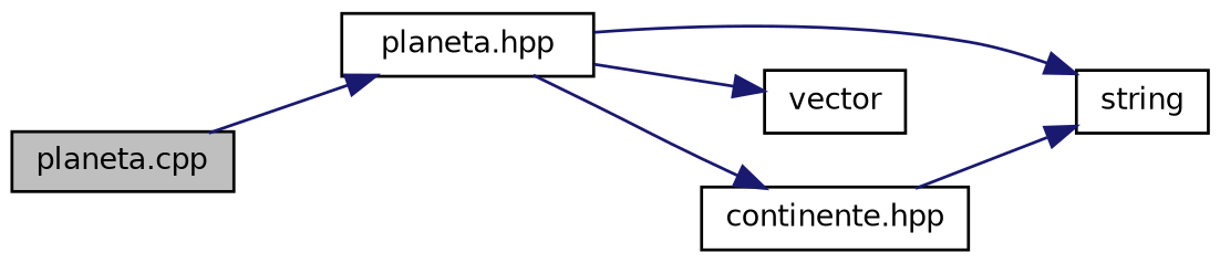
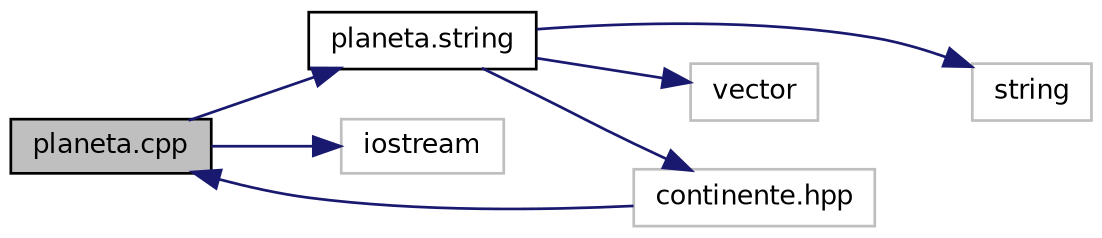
  digraph {
    rankdir=LR
    node [color=black fillcolor=white fontname=Helvetica fontsize=10 shape=record style=filled]
    edge [color=midnightblue fontname=Helvetica fontsize=10 labelfontname=Helvetica labelfontsize=10 style=solid]
    n1 [fillcolor=grey75 fontcolor=black height=0.2 label="planeta.cpp" width=0.4]
-   n2 [height=0.2 label="planeta.hpp" width=0.4]
-   n4 [height=0.2 label="continente.hpp" width=0.4]
-   n5 [height=0.2 label=string width=0.4]
-   n6 [height=0.2 label=vector width=0.4]
+   n2 [height=0.2 label="planeta.string" width=0.4]
+   n3 [color=grey75 height=0.2 label=iostream width=0.4]
+   n4 [color=grey75 height=0.2 label="continente.hpp" width=0.4]
+   n5 [color=grey75 height=0.2 label=string width=0.4]
+   n6 [color=grey75 height=0.2 label=vector width=0.4]
    n1 -> n2
+   n1 -> n3
    n2 -> n4
    n2 -> n5
    n2 -> n6
-   n4 -> n5
+   n4 -> n1
  }
